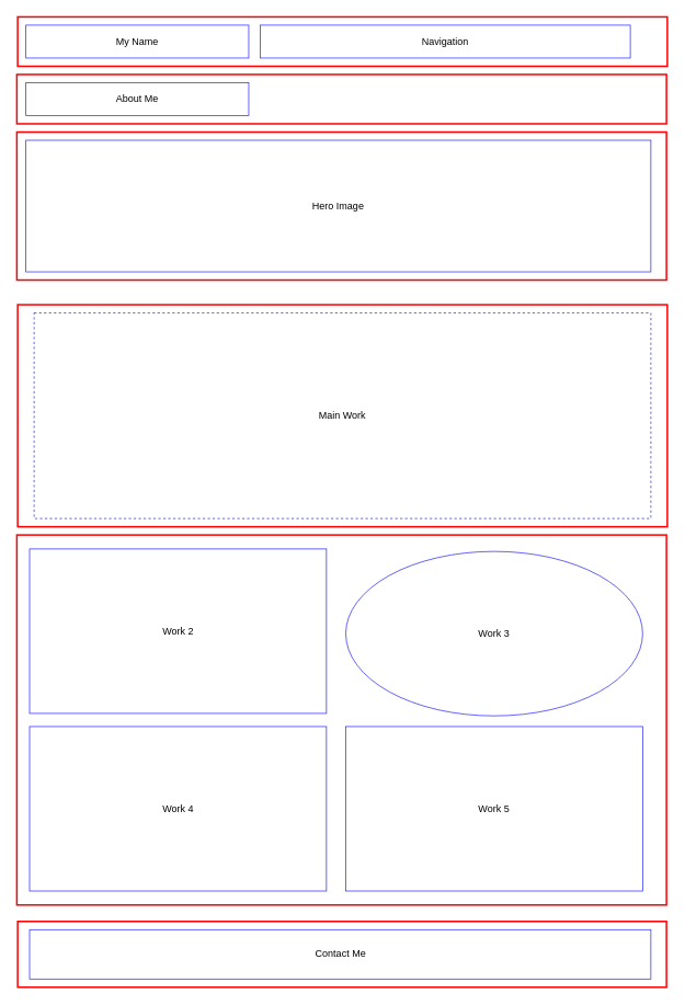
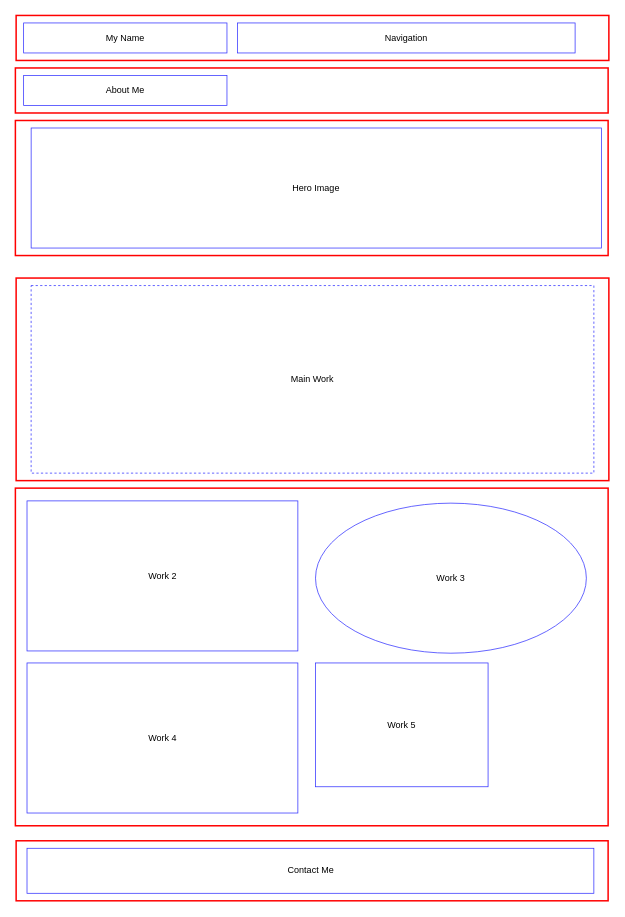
  <mxCell id="0" />
  <mxCell id="1" parent="0" />
  <mxCell id="2" value="" style="rounded=0;whiteSpace=wrap;html=1;fillColor=none;fontColor=#ffffff;strokeColor=#FF0000;strokeWidth=2;" parent="1" vertex="1"><mxGeometry x="21" y="370" width="790" height="270" as="geometry" /></mxCell>
  <mxCell id="3" value="" style="rounded=0;whiteSpace=wrap;html=1;strokeColor=#FF0000;strokeWidth=2;" parent="1" vertex="1"><mxGeometry x="21" y="20" width="790" height="60" as="geometry" /></mxCell>
  <mxCell id="4" value="" style="rounded=0;whiteSpace=wrap;html=1;strokeColor=#FF0000;strokeWidth=2;" parent="1" vertex="1"><mxGeometry x="20" y="90" width="790" height="60" as="geometry" /></mxCell>
  <mxCell id="5" value="" style="rounded=0;whiteSpace=wrap;html=1;strokeWidth=2;strokeColor=#FF0000;" parent="1" vertex="1"><mxGeometry x="20" y="160" width="790" height="180" as="geometry" /></mxCell>
  <mxCell id="6" value="Main Work" style="rounded=0;whiteSpace=wrap;html=1;fillColor=default;strokeColor=#3333FF;dashed=1;" parent="1" vertex="1"><mxGeometry x="41" y="380" width="750" height="250" as="geometry" /></mxCell>
  <mxCell id="7" value="My Name" style="rounded=0;whiteSpace=wrap;html=1;strokeColor=#3333FF;fillColor=default;" parent="1" vertex="1"><mxGeometry x="31" y="30" width="271" height="40" as="geometry" /></mxCell>
  <mxCell id="8" value="Navigation" style="rounded=0;whiteSpace=wrap;html=1;strokeColor=#3333FF;fillColor=default;" parent="1" vertex="1"><mxGeometry x="316" y="30" width="450" height="40" as="geometry" /></mxCell>
  <mxCell id="9" value="About Me" style="rounded=0;whiteSpace=wrap;html=1;strokeColor=#3333FF;fillColor=default;" parent="1" vertex="1"><mxGeometry x="31" y="100" width="271" height="40" as="geometry" /></mxCell>
- <mxCell id="10" value="Hero Image" style="rounded=0;whiteSpace=wrap;html=1;strokeColor=#3333FF;fillColor=default;" parent="1" vertex="1"><mxGeometry x="31" y="170" width="760" height="160" as="geometry" /></mxCell>
+ <mxCell id="10" value="Hero Image" style="rounded=0;whiteSpace=wrap;html=1;strokeColor=#3333FF;fillColor=default;" parent="1" vertex="1"><mxGeometry x="41" y="170" width="760" height="160" as="geometry" /></mxCell>
  <mxCell id="11" value="" style="rounded=0;whiteSpace=wrap;html=1;fillColor=none;fontColor=#ffffff;strokeColor=#FF0000;strokeWidth=2;" parent="1" vertex="1"><mxGeometry x="20" y="650" width="790" height="450" as="geometry" /></mxCell>
  <mxCell id="12" value="Work 4" style="rounded=0;whiteSpace=wrap;html=1;strokeColor=#3333FF;fillColor=default;" parent="1" vertex="1"><mxGeometry x="35.5" y="883" width="361" height="200" as="geometry" /></mxCell>
- <mxCell id="13" value="Work 5" style="rounded=0;whiteSpace=wrap;html=1;strokeColor=#3333FF;fillColor=default;" parent="1" vertex="1"><mxGeometry x="420" y="883" width="361" height="200" as="geometry" /></mxCell>
+ <mxCell id="13" value="Work 5" style="rounded=0;whiteSpace=wrap;html=1;strokeColor=#3333FF;fillColor=default;" parent="1" vertex="1"><mxGeometry x="420" y="883" width="230" height="165" as="geometry" /></mxCell>
  <mxCell id="14" value="" style="rounded=0;whiteSpace=wrap;html=1;fillColor=none;fontColor=#ffffff;strokeColor=#FF0000;strokeWidth=2;" parent="1" vertex="1"><mxGeometry x="21" y="1120" width="789" height="80" as="geometry" /></mxCell>
  <mxCell id="15" value="Contact Me" style="rounded=0;whiteSpace=wrap;html=1;strokeColor=#3333FF;fillColor=default;" parent="1" vertex="1"><mxGeometry x="35.5" y="1130" width="755.5" height="60" as="geometry" /></mxCell>
  <mxCell id="16" value="Work 2" style="rounded=0;whiteSpace=wrap;html=1;strokeColor=#3333FF;fillColor=default;" vertex="1" parent="1"><mxGeometry x="35.5" y="667" width="361" height="200" as="geometry" /></mxCell>
  <mxCell id="17" value="Work 3" style="ellipse;whiteSpace=wrap;html=1;strokeColor=#3333FF;fillColor=default;" vertex="1" parent="1"><mxGeometry x="420" y="670" width="361" height="200" as="geometry" /></mxCell>
